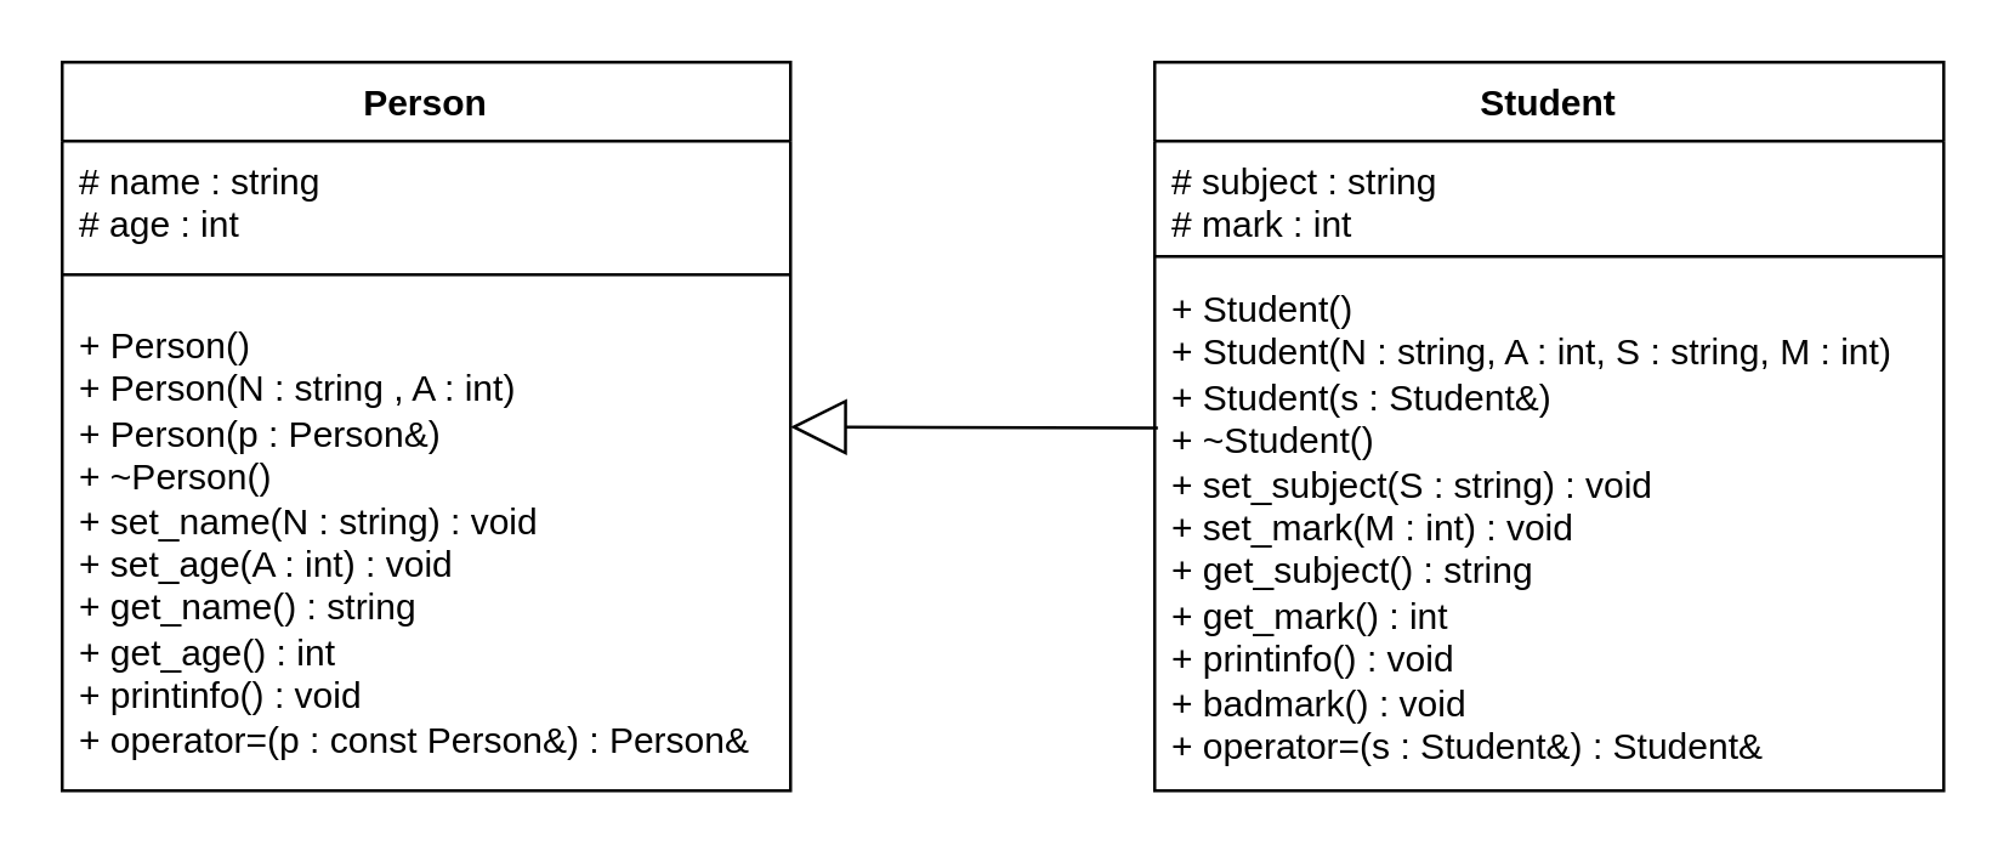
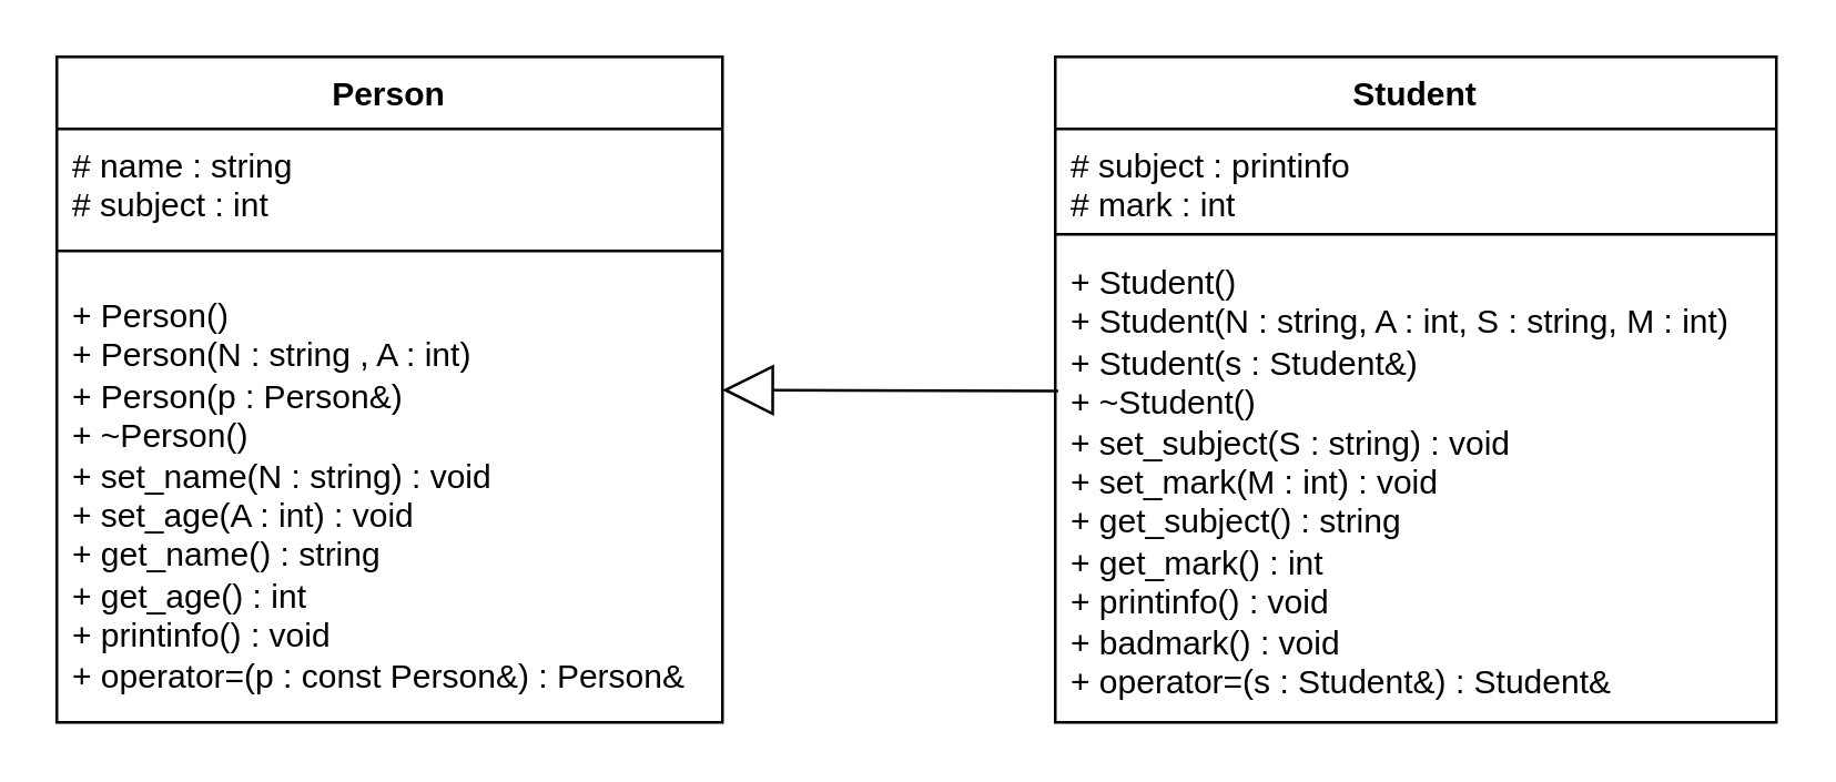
  <mxCell id="0" />
  <mxCell id="1" parent="0" />
  <mxCell id="2" value="Person" style="swimlane;fontStyle=1;align=center;verticalAlign=top;childLayout=stackLayout;horizontal=1;startSize=26;horizontalStack=0;resizeParent=1;resizeParentMax=0;resizeLast=0;collapsible=1;marginBottom=0;whiteSpace=wrap;html=1;" vertex="1" parent="1"><mxGeometry x="20" y="20" width="240" height="240" as="geometry"><mxRectangle x="120" y="40" width="50" height="40" as="alternateBounds" /></mxGeometry></mxCell>
- <mxCell id="3" value="#&amp;nbsp;name : string&lt;div&gt;# age : int&lt;/div&gt;" style="text;strokeColor=none;fillColor=none;align=left;verticalAlign=top;spacingLeft=4;spacingRight=4;overflow=hidden;rotatable=0;points=[[0,0.5],[1,0.5]];portConstraint=eastwest;whiteSpace=wrap;html=1;" vertex="1" parent="2"><mxGeometry y="26" width="240" height="34" as="geometry" /></mxCell>
+ <mxCell id="3" value="#&amp;nbsp;name : string&lt;div&gt;# subject : int&lt;/div&gt;" style="text;strokeColor=none;fillColor=none;align=left;verticalAlign=top;spacingLeft=4;spacingRight=4;overflow=hidden;rotatable=0;points=[[0,0.5],[1,0.5]];portConstraint=eastwest;whiteSpace=wrap;html=1;" vertex="1" parent="2"><mxGeometry y="26" width="240" height="34" as="geometry" /></mxCell>
  <mxCell id="4" value="" style="line;strokeWidth=1;fillColor=none;align=left;verticalAlign=middle;spacingTop=-1;spacingLeft=3;spacingRight=3;rotatable=0;labelPosition=right;points=[];portConstraint=eastwest;strokeColor=inherit;" vertex="1" parent="2"><mxGeometry y="60" width="240" height="20" as="geometry" /></mxCell>
  <mxCell id="5" value="&lt;div&gt;+ Person()&lt;/div&gt;&lt;div&gt;+ Person(N :&amp;nbsp;&lt;span style=&quot;background-color: initial;&quot;&gt;string&lt;/span&gt;&lt;span style=&quot;background-color: initial;&quot;&gt;&amp;nbsp;&lt;/span&gt;&lt;span style=&quot;background-color: initial;&quot;&gt;, A :&amp;nbsp;&lt;/span&gt;&lt;span style=&quot;background-color: initial;&quot;&gt;int&lt;/span&gt;&lt;span style=&quot;background-color: initial;&quot;&gt;)&lt;/span&gt;&lt;/div&gt;&lt;div&gt;+ Person(p :&amp;nbsp;&lt;span style=&quot;background-color: initial;&quot;&gt;Person&amp;amp;&lt;/span&gt;&lt;span style=&quot;background-color: initial;&quot;&gt;)&lt;/span&gt;&lt;/div&gt;&lt;div&gt;+ ~Person()&lt;/div&gt;&lt;div&gt;+ set_name(N :&amp;nbsp;&lt;span style=&quot;background-color: initial;&quot;&gt;string&lt;/span&gt;&lt;span style=&quot;background-color: initial;&quot;&gt;) :&amp;nbsp;&lt;/span&gt;&lt;span style=&quot;background-color: initial;&quot;&gt;void&lt;/span&gt;&lt;span style=&quot;background-color: initial;&quot;&gt;&amp;nbsp;&lt;/span&gt;&lt;/div&gt;&lt;div&gt;+ set_age(A :&amp;nbsp;&lt;span style=&quot;background-color: initial;&quot;&gt;int&lt;/span&gt;&lt;span style=&quot;background-color: initial;&quot;&gt;) :&amp;nbsp;&lt;/span&gt;&lt;span style=&quot;background-color: initial;&quot;&gt;void&lt;/span&gt;&lt;span style=&quot;background-color: initial;&quot;&gt;&amp;nbsp;&lt;/span&gt;&lt;/div&gt;&lt;div&gt;+ get_name() :&amp;nbsp;&lt;span style=&quot;background-color: initial;&quot;&gt;string&lt;/span&gt;&lt;/div&gt;&lt;div&gt;+ get_age() :&amp;nbsp;&lt;span style=&quot;background-color: initial;&quot;&gt;int&lt;/span&gt;&lt;span style=&quot;background-color: initial;&quot;&gt;&amp;nbsp;&lt;/span&gt;&lt;/div&gt;&lt;div&gt;+ printinfo() :&amp;nbsp;&lt;span style=&quot;background-color: initial;&quot;&gt;void&lt;/span&gt;&lt;span style=&quot;background-color: initial;&quot;&gt;&amp;nbsp;&lt;/span&gt;&lt;/div&gt;&lt;div&gt;+ operator=(p : const Person&amp;amp;) :&amp;nbsp;&lt;span style=&quot;background-color: initial;&quot;&gt;Person&amp;amp;&lt;/span&gt;&lt;/div&gt;" style="text;strokeColor=none;fillColor=none;align=left;verticalAlign=top;spacingLeft=4;spacingRight=4;overflow=hidden;rotatable=0;points=[[0,0.5],[1,0.5]];portConstraint=eastwest;whiteSpace=wrap;html=1;" vertex="1" parent="2"><mxGeometry y="80" width="240" height="160" as="geometry" /></mxCell>
  <mxCell id="6" value="Student" style="swimlane;fontStyle=1;align=center;verticalAlign=top;childLayout=stackLayout;horizontal=1;startSize=26;horizontalStack=0;resizeParent=1;resizeParentMax=0;resizeLast=0;collapsible=1;marginBottom=0;whiteSpace=wrap;html=1;" vertex="1" parent="1"><mxGeometry x="380" y="20" width="260" height="240" as="geometry"><mxRectangle x="480" y="40" width="80" height="30" as="alternateBounds" /></mxGeometry></mxCell>
- <mxCell id="7" value="&lt;div&gt;# subject :&amp;nbsp;&lt;span style=&quot;background-color: initial;&quot;&gt;string&lt;/span&gt;&lt;span style=&quot;background-color: initial;&quot;&gt;&amp;nbsp;&lt;/span&gt;&lt;/div&gt;&lt;div&gt;# mark :&amp;nbsp;&lt;span style=&quot;background-color: initial;&quot;&gt;int&lt;/span&gt;&lt;span style=&quot;background-color: initial;&quot;&gt;&amp;nbsp;&lt;/span&gt;&lt;/div&gt;" style="text;strokeColor=none;fillColor=none;align=left;verticalAlign=top;spacingLeft=4;spacingRight=4;overflow=hidden;rotatable=0;points=[[0,0.5],[1,0.5]];portConstraint=eastwest;whiteSpace=wrap;html=1;" vertex="1" parent="6"><mxGeometry y="26" width="260" height="34" as="geometry" /></mxCell>
+ <mxCell id="7" value="&lt;div&gt;# subject :&amp;nbsp;&lt;span style=&quot;background-color: initial;&quot;&gt;printinfo&lt;/span&gt;&lt;span style=&quot;background-color: initial;&quot;&gt;&amp;nbsp;&lt;/span&gt;&lt;/div&gt;&lt;div&gt;# mark :&amp;nbsp;&lt;span style=&quot;background-color: initial;&quot;&gt;int&lt;/span&gt;&lt;span style=&quot;background-color: initial;&quot;&gt;&amp;nbsp;&lt;/span&gt;&lt;/div&gt;" style="text;strokeColor=none;fillColor=none;align=left;verticalAlign=top;spacingLeft=4;spacingRight=4;overflow=hidden;rotatable=0;points=[[0,0.5],[1,0.5]];portConstraint=eastwest;whiteSpace=wrap;html=1;" vertex="1" parent="6"><mxGeometry y="26" width="260" height="34" as="geometry" /></mxCell>
  <mxCell id="8" value="" style="line;strokeWidth=1;fillColor=none;align=left;verticalAlign=middle;spacingTop=-1;spacingLeft=3;spacingRight=3;rotatable=0;labelPosition=right;points=[];portConstraint=eastwest;strokeColor=inherit;" vertex="1" parent="6"><mxGeometry y="60" width="260" height="8" as="geometry" /></mxCell>
  <mxCell id="9" value="&lt;div&gt;+ Student()&lt;/div&gt;&lt;div&gt;+ Student(N :&amp;nbsp;&lt;span style=&quot;background-color: initial;&quot;&gt;string&lt;/span&gt;&lt;span style=&quot;background-color: initial;&quot;&gt;, A :&amp;nbsp;&lt;/span&gt;&lt;span style=&quot;background-color: initial;&quot;&gt;int&lt;/span&gt;&lt;span style=&quot;background-color: initial;&quot;&gt;, S :&amp;nbsp;&lt;/span&gt;&lt;span style=&quot;background-color: initial;&quot;&gt;string&lt;/span&gt;&lt;span style=&quot;background-color: initial;&quot;&gt;, M :&amp;nbsp;&lt;/span&gt;&lt;span style=&quot;background-color: initial;&quot;&gt;int&lt;/span&gt;&lt;span style=&quot;background-color: initial;&quot;&gt;)&lt;/span&gt;&lt;/div&gt;&lt;div&gt;+ Student(s :&amp;nbsp;&lt;span style=&quot;background-color: initial;&quot;&gt;Student&amp;amp;&lt;/span&gt;&lt;span style=&quot;background-color: initial;&quot;&gt;)&lt;/span&gt;&lt;/div&gt;&lt;div&gt;+ ~Student()&lt;/div&gt;&lt;div&gt;+ set_subject(S :&amp;nbsp;&lt;span style=&quot;background-color: initial;&quot;&gt;string&lt;/span&gt;&lt;span style=&quot;background-color: initial;&quot;&gt;) :&amp;nbsp;&lt;/span&gt;&lt;span style=&quot;background-color: initial;&quot;&gt;void&lt;/span&gt;&lt;span style=&quot;background-color: initial;&quot;&gt;&amp;nbsp;&lt;/span&gt;&lt;/div&gt;&lt;div&gt;+ set_mark(M :&amp;nbsp;&lt;span style=&quot;background-color: initial;&quot;&gt;int&lt;/span&gt;&lt;span style=&quot;background-color: initial;&quot;&gt;) :&amp;nbsp;&lt;/span&gt;&lt;span style=&quot;background-color: initial;&quot;&gt;void&lt;/span&gt;&lt;span style=&quot;background-color: initial;&quot;&gt;&amp;nbsp;&lt;/span&gt;&lt;/div&gt;&lt;div&gt;+ get_subject() :&amp;nbsp;&lt;span style=&quot;background-color: initial;&quot;&gt;string&lt;/span&gt;&lt;span style=&quot;background-color: initial;&quot;&gt;&amp;nbsp;&lt;/span&gt;&lt;/div&gt;&lt;div&gt;+ get_mark() :&amp;nbsp;&lt;span style=&quot;background-color: initial;&quot;&gt;int&lt;/span&gt;&lt;span style=&quot;background-color: initial;&quot;&gt;&amp;nbsp;&lt;/span&gt;&lt;/div&gt;&lt;div&gt;+ printinfo() :&amp;nbsp;&lt;span style=&quot;background-color: initial;&quot;&gt;void&lt;/span&gt;&lt;span style=&quot;background-color: initial;&quot;&gt;&amp;nbsp;&lt;/span&gt;&lt;/div&gt;&lt;div&gt;+ badmark() :&amp;nbsp;&lt;span style=&quot;background-color: initial;&quot;&gt;void&lt;/span&gt;&lt;span style=&quot;background-color: initial;&quot;&gt;&amp;nbsp;&lt;/span&gt;&lt;/div&gt;&lt;div&gt;+ operator=(s :&amp;nbsp;&lt;span style=&quot;background-color: initial;&quot;&gt;Student&amp;amp;&lt;/span&gt;&lt;span style=&quot;background-color: initial;&quot;&gt;) :&amp;nbsp;&lt;/span&gt;&lt;span style=&quot;background-color: initial;&quot;&gt;Student&amp;amp;&lt;/span&gt;&lt;/div&gt;" style="text;strokeColor=none;fillColor=none;align=left;verticalAlign=top;spacingLeft=4;spacingRight=4;overflow=hidden;rotatable=0;points=[[0,0.5],[1,0.5]];portConstraint=eastwest;whiteSpace=wrap;html=1;" vertex="1" parent="6"><mxGeometry y="68" width="260" height="172" as="geometry" /></mxCell>
  <mxCell id="10" value="" style="endArrow=block;endSize=16;endFill=0;html=1;rounded=0;exitX=0.004;exitY=0.305;exitDx=0;exitDy=0;exitPerimeter=0;entryX=1;entryY=0.251;entryDx=0;entryDy=0;entryPerimeter=0;" edge="1" parent="1" source="9" target="5"><mxGeometry width="160" relative="1" as="geometry"><mxPoint x="290" y="310" as="sourcePoint" /><mxPoint x="260" y="140" as="targetPoint" /></mxGeometry></mxCell>
